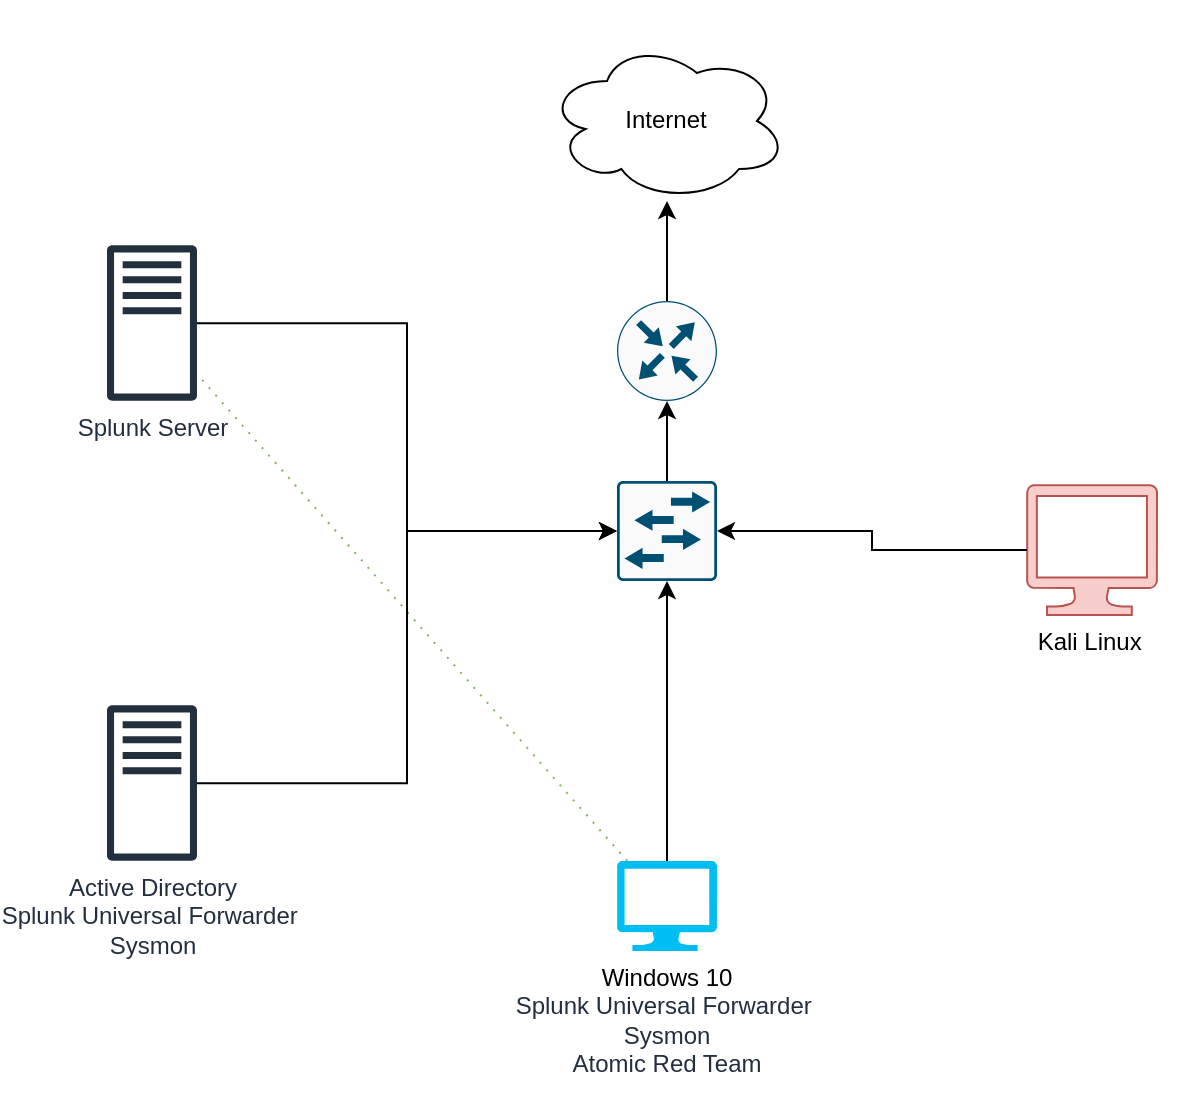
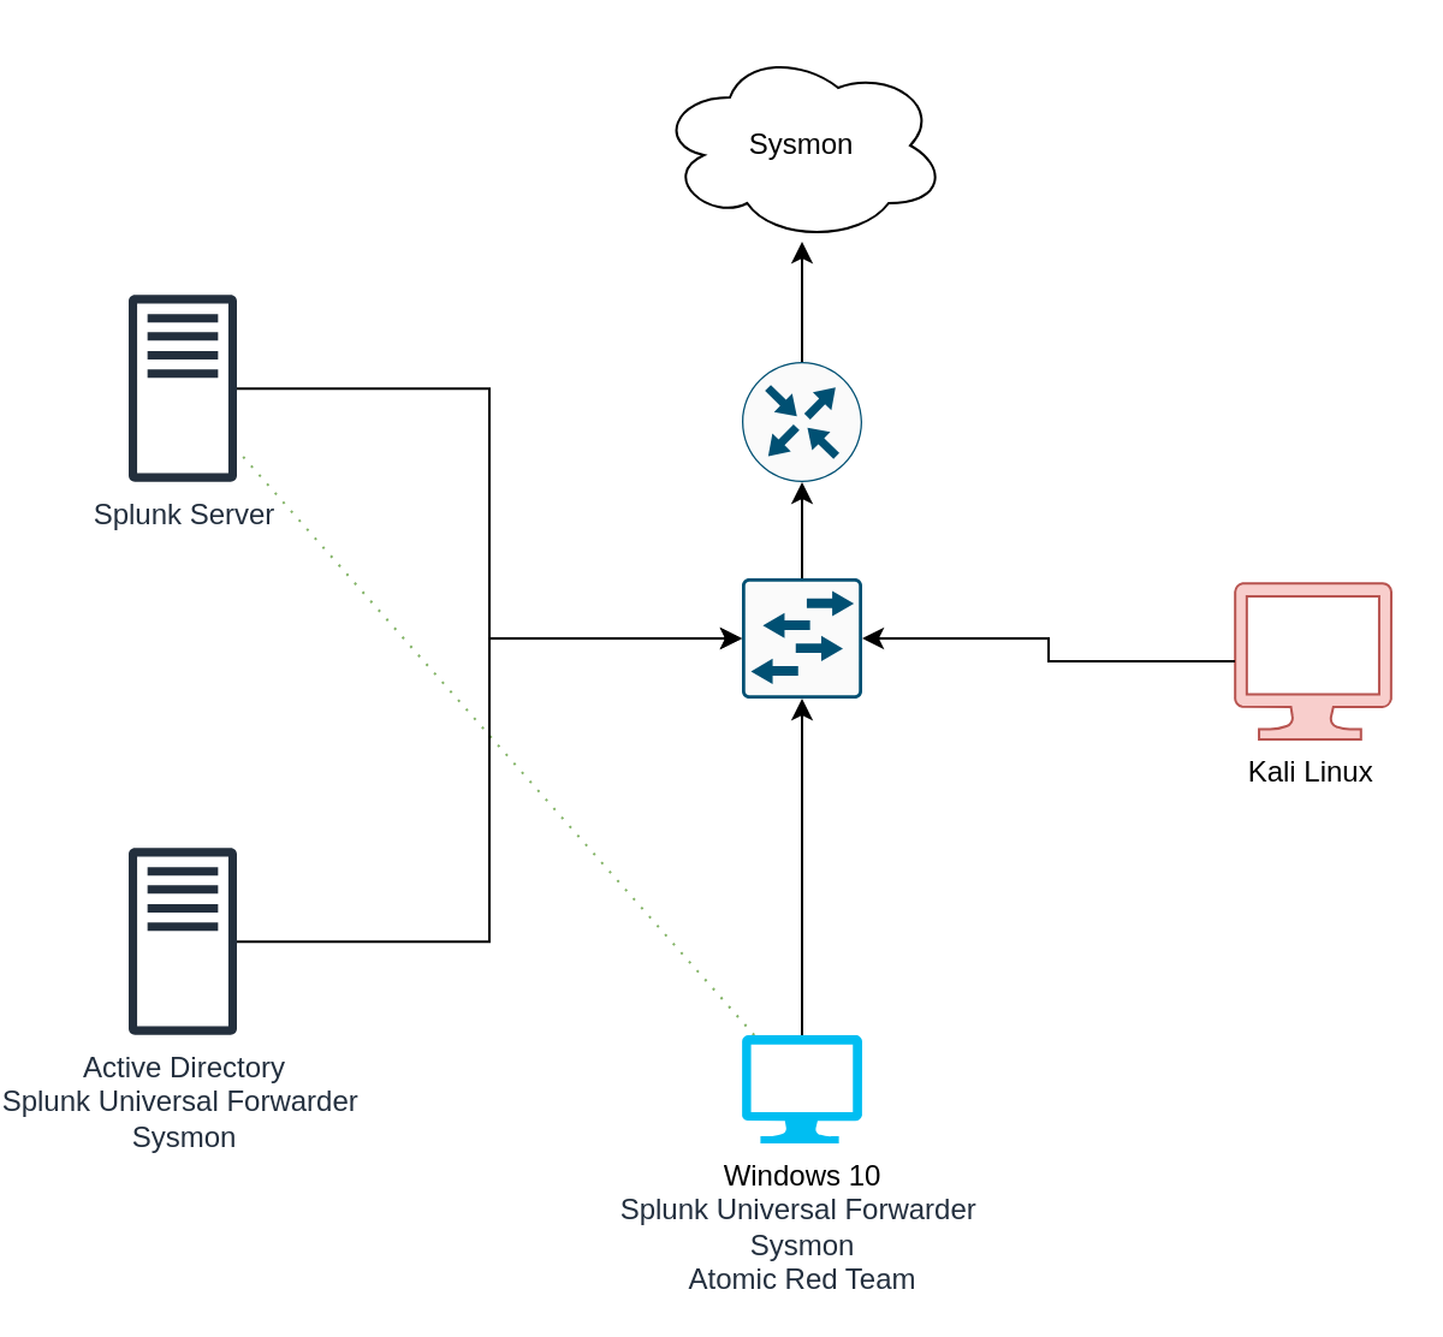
  <mxCell id="0" />
  <mxCell id="1" parent="0" />
  <mxCell id="2" value="Splunk Server" style="sketch=0;outlineConnect=0;fontColor=#232F3E;gradientColor=none;fillColor=#232F3D;strokeColor=none;dashed=0;verticalLabelPosition=bottom;verticalAlign=top;align=center;html=1;fontSize=12;fontStyle=0;aspect=fixed;pointerEvents=1;shape=mxgraph.aws4.traditional_server;" vertex="1" parent="1"><mxGeometry x="20" y="122" width="45" height="78" as="geometry" /></mxCell>
  <mxCell id="3" value="Active Directory&lt;div&gt;Splunk Universal Forwarder&amp;nbsp;&lt;/div&gt;&lt;div&gt;Sysmon&lt;/div&gt;" style="sketch=0;outlineConnect=0;fontColor=#232F3E;gradientColor=none;fillColor=#232F3D;strokeColor=none;dashed=0;verticalLabelPosition=bottom;verticalAlign=top;align=center;html=1;fontSize=12;fontStyle=0;aspect=fixed;pointerEvents=1;shape=mxgraph.aws4.traditional_server;" vertex="1" parent="1"><mxGeometry x="20" y="352" width="45" height="78" as="geometry" /></mxCell>
  <mxCell id="4" style="rounded=0;orthogonalLoop=1;jettySize=auto;html=1;dashed=1;dashPattern=1 4;endArrow=none;startFill=0;fillColor=#d5e8d4;strokeColor=#82b366;" edge="1" parent="1" source="5" target="2"><mxGeometry relative="1" as="geometry" /></mxCell>
  <mxCell id="5" value="Windows 10&lt;div&gt;&lt;div style=&quot;color: rgb(35, 47, 62);&quot;&gt;Splunk Universal Forwarder&amp;nbsp;&lt;/div&gt;&lt;div style=&quot;color: rgb(35, 47, 62);&quot;&gt;Sysmon&lt;/div&gt;&lt;div style=&quot;color: rgb(35, 47, 62);&quot;&gt;Atomic Red Team&lt;/div&gt;&lt;div&gt;&lt;br&gt;&lt;/div&gt;&lt;/div&gt;" style="verticalLabelPosition=bottom;html=1;verticalAlign=top;align=center;strokeColor=none;fillColor=#00BEF2;shape=mxgraph.azure.computer;pointerEvents=1;" vertex="1" parent="1"><mxGeometry x="275" y="430" width="50" height="45" as="geometry" /></mxCell>
  <mxCell id="6" value="Kali Linux&amp;nbsp;" style="verticalLabelPosition=bottom;html=1;verticalAlign=top;align=center;strokeColor=#b85450;fillColor=#f8cecc;shape=mxgraph.azure.computer;pointerEvents=1;" vertex="1" parent="1"><mxGeometry x="480" y="242" width="65" height="65" as="geometry" /></mxCell>
  <mxCell id="7" value="" style="sketch=0;points=[[0.015,0.015,0],[0.985,0.015,0],[0.985,0.985,0],[0.015,0.985,0],[0.25,0,0],[0.5,0,0],[0.75,0,0],[1,0.25,0],[1,0.5,0],[1,0.75,0],[0.75,1,0],[0.5,1,0],[0.25,1,0],[0,0.75,0],[0,0.5,0],[0,0.25,0]];verticalLabelPosition=bottom;html=1;verticalAlign=top;aspect=fixed;align=center;pointerEvents=1;shape=mxgraph.cisco19.rect;prIcon=l2_switch;fillColor=#FAFAFA;strokeColor=#005073;" vertex="1" parent="1"><mxGeometry x="275" y="240" width="50" height="50" as="geometry" /></mxCell>
  <mxCell id="8" style="edgeStyle=orthogonalEdgeStyle;rounded=0;orthogonalLoop=1;jettySize=auto;html=1;" edge="1" parent="1" source="9"><mxGeometry relative="1" as="geometry"><mxPoint x="300" y="100" as="targetPoint" /></mxGeometry></mxCell>
  <mxCell id="9" value="" style="sketch=0;points=[[0.5,0,0],[1,0.5,0],[0.5,1,0],[0,0.5,0],[0.145,0.145,0],[0.856,0.145,0],[0.855,0.856,0],[0.145,0.855,0]];verticalLabelPosition=bottom;html=1;verticalAlign=top;aspect=fixed;align=center;pointerEvents=1;shape=mxgraph.cisco19.rect;prIcon=router;fillColor=#FAFAFA;strokeColor=#005073;" vertex="1" parent="1"><mxGeometry x="275" y="150" width="50" height="50" as="geometry" /></mxCell>
- <mxCell id="10" value="Internet" style="ellipse;shape=cloud;whiteSpace=wrap;html=1;" vertex="1" parent="1"><mxGeometry x="240" y="20" width="120" height="80" as="geometry" /></mxCell>
+ <mxCell id="10" value="Sysmon" style="ellipse;shape=cloud;whiteSpace=wrap;html=1;" vertex="1" parent="1"><mxGeometry x="240" y="20" width="120" height="80" as="geometry" /></mxCell>
  <mxCell id="11" style="edgeStyle=orthogonalEdgeStyle;rounded=0;orthogonalLoop=1;jettySize=auto;html=1;entryX=0.5;entryY=1;entryDx=0;entryDy=0;entryPerimeter=0;" edge="1" parent="1" source="5" target="7"><mxGeometry relative="1" as="geometry" /></mxCell>
  <mxCell id="12" style="edgeStyle=orthogonalEdgeStyle;rounded=0;orthogonalLoop=1;jettySize=auto;html=1;entryX=0;entryY=0.5;entryDx=0;entryDy=0;entryPerimeter=0;" edge="1" parent="1" source="2" target="7"><mxGeometry relative="1" as="geometry" /></mxCell>
  <mxCell id="13" style="edgeStyle=orthogonalEdgeStyle;rounded=0;orthogonalLoop=1;jettySize=auto;html=1;entryX=0;entryY=0.5;entryDx=0;entryDy=0;entryPerimeter=0;" edge="1" parent="1" source="3" target="7"><mxGeometry relative="1" as="geometry" /></mxCell>
  <mxCell id="14" style="edgeStyle=orthogonalEdgeStyle;rounded=0;orthogonalLoop=1;jettySize=auto;html=1;entryX=1;entryY=0.5;entryDx=0;entryDy=0;entryPerimeter=0;" edge="1" parent="1" source="6" target="7"><mxGeometry relative="1" as="geometry" /></mxCell>
  <mxCell id="15" style="edgeStyle=orthogonalEdgeStyle;rounded=0;orthogonalLoop=1;jettySize=auto;html=1;entryX=0.5;entryY=1;entryDx=0;entryDy=0;entryPerimeter=0;" edge="1" parent="1" source="7" target="9"><mxGeometry relative="1" as="geometry" /></mxCell>
